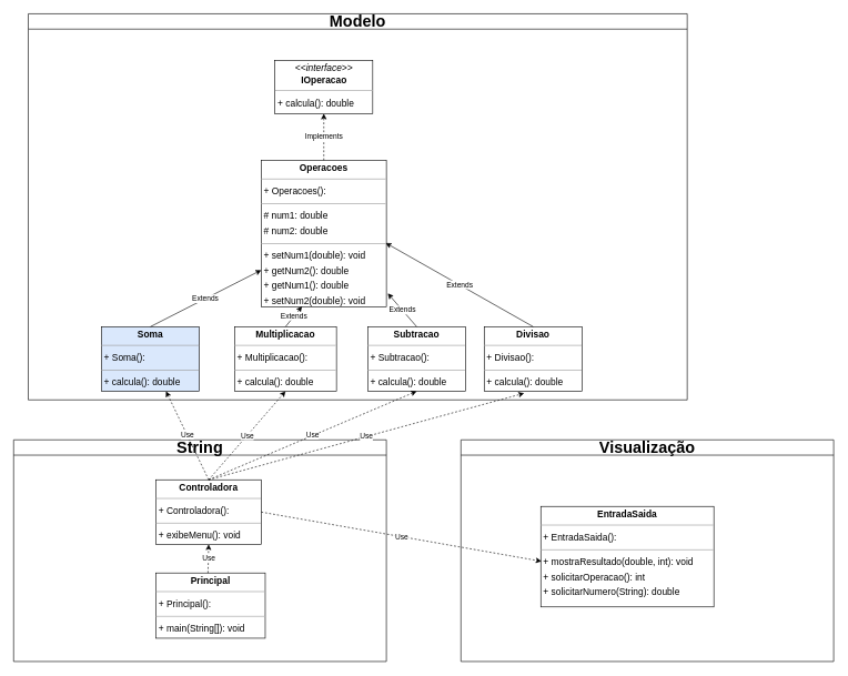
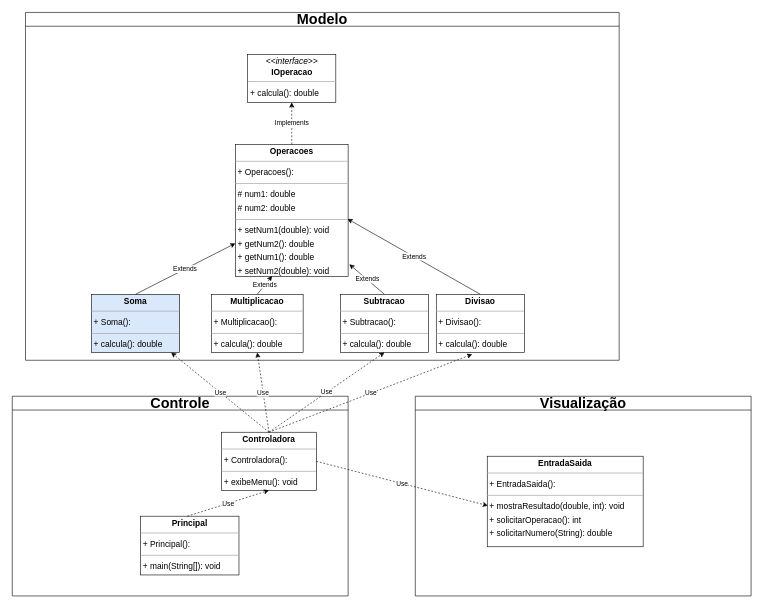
  <mxCell id="0" />
  <mxCell id="1" parent="0" />
- <mxCell id="2" value="&lt;p style=&quot;margin:0px;margin-top:4px;text-align:center;&quot;&gt;&lt;b&gt;Controladora&lt;/b&gt;&lt;/p&gt;&lt;hr size=&quot;1&quot;/&gt;&lt;p style=&quot;margin:0 0 0 4px;line-height:1.6;&quot;&gt;+ Controladora(): &lt;/p&gt;&lt;hr size=&quot;1&quot;/&gt;&lt;p style=&quot;margin:0 0 0 4px;line-height:1.6;&quot;&gt;+ exibeMenu(): void&lt;/p&gt;" style="verticalAlign=top;align=left;overflow=fill;fontSize=14;fontFamily=Helvetica;html=1;rounded=0;shadow=0;comic=0;labelBackgroundColor=none;strokeWidth=1;" parent="1" vertex="1"><mxGeometry x="234" y="720" width="158" height="97" as="geometry" /></mxCell>
+ <mxCell id="2" value="&lt;p style=&quot;margin:0px;margin-top:4px;text-align:center;&quot;&gt;&lt;b&gt;Controladora&lt;/b&gt;&lt;/p&gt;&lt;hr size=&quot;1&quot;/&gt;&lt;p style=&quot;margin:0 0 0 4px;line-height:1.6;&quot;&gt;+ Controladora(): &lt;/p&gt;&lt;hr size=&quot;1&quot;/&gt;&lt;p style=&quot;margin:0 0 0 4px;line-height:1.6;&quot;&gt;+ exibeMenu(): void&lt;/p&gt;" style="verticalAlign=top;align=left;overflow=fill;fontSize=14;fontFamily=Helvetica;html=1;rounded=0;shadow=0;comic=0;labelBackgroundColor=none;strokeWidth=1;" parent="1" vertex="1"><mxGeometry x="369" y="720" width="158" height="97" as="geometry" /></mxCell>
  <mxCell id="3" value="&lt;p style=&quot;margin:0px;margin-top:4px;text-align:center;&quot;&gt;&lt;b&gt;Divisao&lt;/b&gt;&lt;/p&gt;&lt;hr size=&quot;1&quot;/&gt;&lt;p style=&quot;margin:0 0 0 4px;line-height:1.6;&quot;&gt;+ Divisao(): &lt;/p&gt;&lt;hr size=&quot;1&quot;/&gt;&lt;p style=&quot;margin:0 0 0 4px;line-height:1.6;&quot;&gt;+ calcula(): double&lt;/p&gt;" style="verticalAlign=top;align=left;overflow=fill;fontSize=14;fontFamily=Helvetica;html=1;rounded=0;shadow=0;comic=0;labelBackgroundColor=none;strokeWidth=1;" parent="1" vertex="1"><mxGeometry x="727" y="490" width="147" height="97" as="geometry" /></mxCell>
  <mxCell id="4" value="&lt;p style=&quot;margin:0px;margin-top:4px;text-align:center;&quot;&gt;&lt;b&gt;EntradaSaida&lt;/b&gt;&lt;/p&gt;&lt;hr size=&quot;1&quot;/&gt;&lt;p style=&quot;margin:0 0 0 4px;line-height:1.6;&quot;&gt;+ EntradaSaida(): &lt;/p&gt;&lt;hr size=&quot;1&quot;/&gt;&lt;p style=&quot;margin:0 0 0 4px;line-height:1.6;&quot;&gt;+ mostraResultado(double, int): void&lt;br/&gt;+ solicitarOperacao(): int&lt;br/&gt;+ solicitarNumero(String): double&lt;/p&gt;" style="verticalAlign=top;align=left;overflow=fill;fontSize=14;fontFamily=Helvetica;html=1;rounded=0;shadow=0;comic=0;labelBackgroundColor=none;strokeWidth=1;" parent="1" vertex="1"><mxGeometry x="812" y="760" width="260" height="151" as="geometry" /></mxCell>
  <mxCell id="5" value="&lt;p style=&quot;margin:0px;margin-top:4px;text-align:center;&quot;&gt;&lt;i&gt;&amp;lt;&amp;lt;interface&amp;gt;&amp;gt;&lt;/i&gt;&lt;br/&gt;&lt;b&gt;IOperacao&lt;/b&gt;&lt;/p&gt;&lt;hr size=&quot;1&quot;/&gt;&lt;p style=&quot;margin:0 0 0 4px;line-height:1.6;&quot;&gt;+ calcula(): double&lt;/p&gt;" style="verticalAlign=top;align=left;overflow=fill;fontSize=14;fontFamily=Helvetica;html=1;rounded=0;shadow=0;comic=0;labelBackgroundColor=none;strokeWidth=1;" parent="1" vertex="1"><mxGeometry x="412.5" y="90" width="147" height="80" as="geometry" /></mxCell>
  <mxCell id="6" value="&lt;p style=&quot;margin:0px;margin-top:4px;text-align:center;&quot;&gt;&lt;b&gt;Multiplicacao&lt;/b&gt;&lt;/p&gt;&lt;hr size=&quot;1&quot;/&gt;&lt;p style=&quot;margin:0 0 0 4px;line-height:1.6;&quot;&gt;+ Multiplicacao(): &lt;/p&gt;&lt;hr size=&quot;1&quot;/&gt;&lt;p style=&quot;margin:0 0 0 4px;line-height:1.6;&quot;&gt;+ calcula(): double&lt;/p&gt;" style="verticalAlign=top;align=left;overflow=fill;fontSize=14;fontFamily=Helvetica;html=1;rounded=0;shadow=0;comic=0;labelBackgroundColor=none;strokeWidth=1;" parent="1" vertex="1"><mxGeometry x="352" width="153" height="97" as="geometry" y="490" /></mxCell>
  <mxCell id="7" value="&lt;p style=&quot;margin:0px;margin-top:4px;text-align:center;&quot;&gt;&lt;b&gt;Operacoes&lt;/b&gt;&lt;/p&gt;&lt;hr size=&quot;1&quot;/&gt;&lt;p style=&quot;margin:0 0 0 4px;line-height:1.6;&quot;&gt;+ Operacoes(): &lt;/p&gt;&lt;hr size=&quot;1&quot;/&gt;&lt;p style=&quot;margin:0 0 0 4px;line-height:1.6;&quot;&gt;# num1: double&lt;br/&gt;# num2: double&lt;/p&gt;&lt;hr size=&quot;1&quot;/&gt;&lt;p style=&quot;margin:0 0 0 4px;line-height:1.6;&quot;&gt;+ setNum1(double): void&lt;br/&gt;+ getNum2(): double&lt;br/&gt;+ getNum1(): double&lt;br/&gt;+ setNum2(double): void&lt;/p&gt;" style="verticalAlign=top;align=left;overflow=fill;fontSize=14;fontFamily=Helvetica;html=1;rounded=0;shadow=0;comic=0;labelBackgroundColor=none;strokeWidth=1;" parent="1" vertex="1"><mxGeometry x="392" y="240" width="188" height="220" as="geometry" /></mxCell>
  <mxCell id="8" value="&lt;p style=&quot;margin:0px;margin-top:4px;text-align:center;&quot;&gt;&lt;b&gt;Principal&lt;/b&gt;&lt;/p&gt;&lt;hr size=&quot;1&quot;/&gt;&lt;p style=&quot;margin:0 0 0 4px;line-height:1.6;&quot;&gt;+ Principal(): &lt;/p&gt;&lt;hr size=&quot;1&quot;/&gt;&lt;p style=&quot;margin:0 0 0 4px;line-height:1.6;&quot;&gt;+ main(String[]): void&lt;/p&gt;" style="verticalAlign=top;align=left;overflow=fill;fontSize=14;fontFamily=Helvetica;html=1;rounded=0;shadow=0;comic=0;labelBackgroundColor=none;strokeWidth=1;" parent="1" vertex="1"><mxGeometry x="234" y="860" width="164" height="98" as="geometry" /></mxCell>
  <mxCell id="9" value="&lt;p style=&quot;margin:0px;margin-top:4px;text-align:center;&quot;&gt;&lt;b&gt;Soma&lt;/b&gt;&lt;/p&gt;&lt;hr size=&quot;1&quot;/&gt;&lt;p style=&quot;margin:0 0 0 4px;line-height:1.6;&quot;&gt;+ Soma(): &lt;/p&gt;&lt;hr size=&quot;1&quot;/&gt;&lt;p style=&quot;margin:0 0 0 4px;line-height:1.6;&quot;&gt;+ calcula(): double&lt;/p&gt;" style="verticalAlign=top;align=left;overflow=fill;fontSize=14;fontFamily=Helvetica;html=1;rounded=0;shadow=0;comic=0;labelBackgroundColor=none;strokeWidth=1;fillColor=#dae8fc;" parent="1" vertex="1"><mxGeometry x="152" width="147" height="97" as="geometry" y="490" /></mxCell>
- <mxCell id="10" value="&lt;p style=&quot;margin:0px;margin-top:4px;text-align:center;&quot;&gt;&lt;b&gt;Subtracao&lt;/b&gt;&lt;/p&gt;&lt;hr size=&quot;1&quot;/&gt;&lt;p style=&quot;margin:0 0 0 4px;line-height:1.6;&quot;&gt;+ Subtracao(): &lt;/p&gt;&lt;hr size=&quot;1&quot;/&gt;&lt;p style=&quot;margin:0 0 0 4px;line-height:1.6;&quot;&gt;+ calcula(): double&lt;/p&gt;" style="verticalAlign=top;align=left;overflow=fill;fontSize=14;fontFamily=Helvetica;html=1;rounded=0;shadow=0;comic=0;labelBackgroundColor=none;strokeWidth=1;" parent="1" vertex="1"><mxGeometry x="552" width="147" height="97" as="geometry" y="490" /></mxCell>
+ <mxCell id="10" value="&lt;p style=&quot;margin:0px;margin-top:4px;text-align:center;&quot;&gt;&lt;b&gt;Subtracao&lt;/b&gt;&lt;/p&gt;&lt;hr size=&quot;1&quot;/&gt;&lt;p style=&quot;margin:0 0 0 4px;line-height:1.6;&quot;&gt;+ Subtracao(): &lt;/p&gt;&lt;hr size=&quot;1&quot;/&gt;&lt;p style=&quot;margin:0 0 0 4px;line-height:1.6;&quot;&gt;+ calcula(): double&lt;/p&gt;" style="verticalAlign=top;align=left;overflow=fill;fontSize=14;fontFamily=Helvetica;html=1;rounded=0;shadow=0;comic=0;labelBackgroundColor=none;strokeWidth=1;" parent="1" vertex="1"><mxGeometry x="567" y="490" width="147" height="97" as="geometry" /></mxCell>
  <mxCell id="11" value="&lt;font style=&quot;font-size: 24px;&quot;&gt;Modelo&lt;/font&gt;" style="swimlane;whiteSpace=wrap;html=1;" vertex="1" parent="1"><mxGeometry x="42" y="20" width="990" height="580" as="geometry" /></mxCell>
- <mxCell id="12" value="&lt;font style=&quot;font-size: 24px;&quot;&gt;String&lt;/font&gt;" style="swimlane;whiteSpace=wrap;html=1;" vertex="1" parent="1"><mxGeometry x="20" y="660" width="560" height="333" as="geometry" /></mxCell>
+ <mxCell id="12" value="&lt;font style=&quot;font-size: 24px;&quot;&gt;Controle&lt;/font&gt;" style="swimlane;whiteSpace=wrap;html=1;" vertex="1" parent="1"><mxGeometry x="20" y="660" width="560" height="333" as="geometry" /></mxCell>
  <mxCell id="13" value="&lt;font style=&quot;font-size: 24px;&quot;&gt;Visualização&lt;/font&gt;" style="swimlane;whiteSpace=wrap;html=1;" vertex="1" parent="1"><mxGeometry x="692" y="660" width="560" height="333" as="geometry" /></mxCell>
  <mxCell id="14" value="&lt;span style=&quot;color: rgb(0, 0, 0); font-family: Helvetica; font-size: 11px; font-style: normal; font-variant-ligatures: normal; font-variant-caps: normal; font-weight: 400; letter-spacing: normal; orphans: 2; text-align: center; text-indent: 0px; text-transform: none; widows: 2; word-spacing: 0px; -webkit-text-stroke-width: 0px; background-color: rgb(255, 255, 255); text-decoration-thickness: initial; text-decoration-style: initial; text-decoration-color: initial; float: none; display: inline !important;&quot;&gt;Use&lt;/span&gt;" style="endArrow=classic;html=1;rounded=0;exitX=0.5;exitY=0;exitDx=0;exitDy=0;dashed=1;" edge="1" parent="1" source="2" target="9"><mxGeometry width="50" height="50" relative="1" as="geometry"><mxPoint x="450" y="740" as="sourcePoint" /><mxPoint x="500" y="690" as="targetPoint" /></mxGeometry></mxCell>
  <mxCell id="15" value="&lt;span style=&quot;color: rgb(0, 0, 0); font-family: Helvetica; font-size: 11px; font-style: normal; font-variant-ligatures: normal; font-variant-caps: normal; font-weight: 400; letter-spacing: normal; orphans: 2; text-align: center; text-indent: 0px; text-transform: none; widows: 2; word-spacing: 0px; -webkit-text-stroke-width: 0px; background-color: rgb(255, 255, 255); text-decoration-thickness: initial; text-decoration-style: initial; text-decoration-color: initial; float: none; display: inline !important;&quot;&gt;Use&lt;/span&gt;" style="endArrow=classic;html=1;rounded=0;exitX=0.5;exitY=0;exitDx=0;exitDy=0;entryX=0.5;entryY=1;entryDx=0;entryDy=0;dashed=1;" edge="1" parent="1" source="2" target="6"><mxGeometry width="50" height="50" relative="1" as="geometry"><mxPoint x="332" y="700" as="sourcePoint" /><mxPoint x="392" y="597" as="targetPoint" /></mxGeometry></mxCell>
  <mxCell id="16" value="Use" style="endArrow=classic;html=1;rounded=0;exitX=0.5;exitY=0;exitDx=0;exitDy=0;entryX=0.5;entryY=1;entryDx=0;entryDy=0;dashed=1;" edge="1" parent="1" source="2" target="10"><mxGeometry width="50" height="50" relative="1" as="geometry"><mxPoint x="436" y="733" as="sourcePoint" /><mxPoint x="372" y="600" as="targetPoint" /></mxGeometry></mxCell>
  <mxCell id="17" value="&lt;span style=&quot;color: rgb(0, 0, 0); font-family: Helvetica; font-size: 11px; font-style: normal; font-variant-ligatures: normal; font-variant-caps: normal; font-weight: 400; letter-spacing: normal; orphans: 2; text-align: center; text-indent: 0px; text-transform: none; widows: 2; word-spacing: 0px; -webkit-text-stroke-width: 0px; background-color: rgb(255, 255, 255); text-decoration-thickness: initial; text-decoration-style: initial; text-decoration-color: initial; float: none; display: inline !important;&quot;&gt;Use&lt;/span&gt;" style="endArrow=classic;html=1;rounded=0;entryX=0.408;entryY=1.031;entryDx=0;entryDy=0;exitX=0.5;exitY=0;exitDx=0;exitDy=0;entryPerimeter=0;dashed=1;" edge="1" parent="1" source="2" target="3"><mxGeometry width="50" height="50" relative="1" as="geometry"><mxPoint x="322" y="720" as="sourcePoint" /><mxPoint x="636" y="597" as="targetPoint" /></mxGeometry></mxCell>
  <mxCell id="18" value="Use" style="endArrow=classic;html=1;rounded=0;entryX=0.5;entryY=1;entryDx=0;entryDy=0;dashed=1;" edge="1" parent="1" target="2"><mxGeometry width="50" height="50" relative="1" as="geometry"><mxPoint x="312" y="860" as="sourcePoint" /><mxPoint x="645" y="700" as="targetPoint" /></mxGeometry></mxCell>
  <mxCell id="19" value="&lt;span style=&quot;color: rgb(0, 0, 0); font-family: Helvetica; font-size: 11px; font-style: normal; font-variant-ligatures: normal; font-variant-caps: normal; font-weight: 400; letter-spacing: normal; orphans: 2; text-align: center; text-indent: 0px; text-transform: none; widows: 2; word-spacing: 0px; -webkit-text-stroke-width: 0px; background-color: rgb(255, 255, 255); text-decoration-thickness: initial; text-decoration-style: initial; text-decoration-color: initial; float: none; display: inline !important;&quot;&gt;Use&lt;/span&gt;" style="endArrow=classic;html=1;rounded=0;entryX=0.004;entryY=0.546;entryDx=0;entryDy=0;exitX=1;exitY=0.5;exitDx=0;exitDy=0;entryPerimeter=0;dashed=1;" edge="1" parent="1" source="2" target="4"><mxGeometry width="50" height="50" relative="1" as="geometry"><mxPoint x="323" y="730" as="sourcePoint" /><mxPoint x="832" y="600" as="targetPoint" /></mxGeometry></mxCell>
  <mxCell id="20" value="Extends" style="endArrow=classic;html=1;rounded=0;exitX=0.5;exitY=0;exitDx=0;exitDy=0;entryX=0;entryY=0.75;entryDx=0;entryDy=0;" edge="1" parent="1" source="9" target="7"><mxGeometry width="50" height="50" relative="1" as="geometry"><mxPoint x="552" y="610" as="sourcePoint" /><mxPoint x="602" y="560" as="targetPoint" /></mxGeometry></mxCell>
  <mxCell id="21" value="Extends" style="endArrow=classic;html=1;rounded=0;exitX=0.5;exitY=0;exitDx=0;exitDy=0;entryX=0.326;entryY=0.998;entryDx=0;entryDy=0;entryPerimeter=0;" edge="1" parent="1" source="6" target="7"><mxGeometry width="50" height="50" relative="1" as="geometry"><mxPoint x="236" y="500" as="sourcePoint" /><mxPoint x="402" y="415" as="targetPoint" /></mxGeometry></mxCell>
  <mxCell id="22" value="Extends" style="endArrow=classic;html=1;rounded=0;exitX=0.5;exitY=0;exitDx=0;exitDy=0;entryX=1.011;entryY=0.909;entryDx=0;entryDy=0;entryPerimeter=0;" edge="1" parent="1" source="10" target="7"><mxGeometry width="50" height="50" relative="1" as="geometry"><mxPoint x="438" y="500" as="sourcePoint" /><mxPoint x="582" y="470" as="targetPoint" /></mxGeometry></mxCell>
  <mxCell id="23" value="Extends" style="endArrow=classic;html=1;rounded=0;exitX=0.5;exitY=0;exitDx=0;exitDy=0;entryX=0.995;entryY=0.565;entryDx=0;entryDy=0;entryPerimeter=0;" edge="1" parent="1" source="3" target="7"><mxGeometry width="50" height="50" relative="1" as="geometry"><mxPoint x="636" y="500" as="sourcePoint" /><mxPoint x="592" y="450" as="targetPoint" /></mxGeometry></mxCell>
  <mxCell id="24" value="Implements" style="endArrow=classic;html=1;rounded=0;entryX=0.5;entryY=1;entryDx=0;entryDy=0;dashed=1;exitX=0.5;exitY=0;exitDx=0;exitDy=0;" edge="1" parent="1" source="7" target="5"><mxGeometry width="50" height="50" relative="1" as="geometry"><mxPoint x="482" y="230" as="sourcePoint" /><mxPoint x="794" y="80" as="targetPoint" /></mxGeometry></mxCell>
